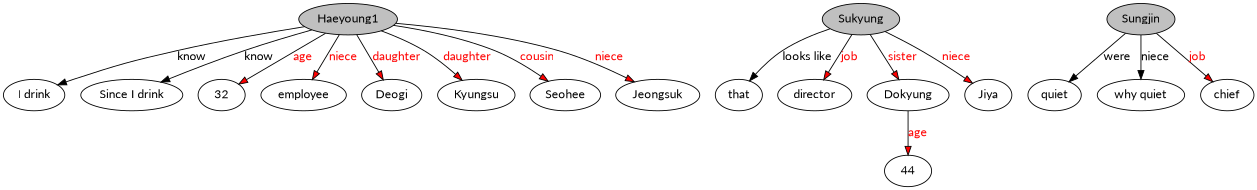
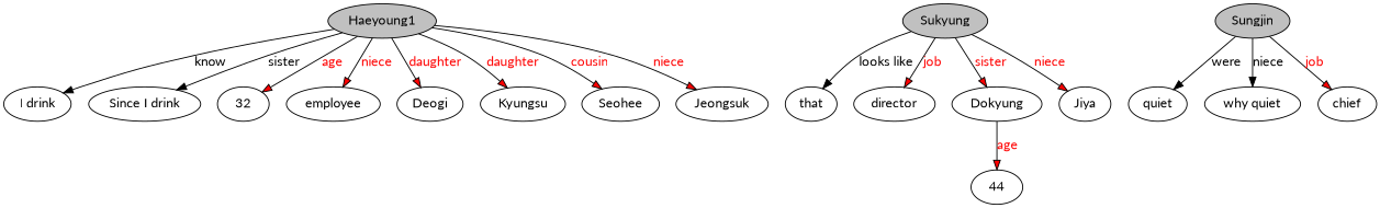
  digraph {
    fontname=Lato
    node [fontname=Lato]
    edge [fontname=Lato fillcolor=red fontcolor=red style=filled]
    n1 [fillcolor=gray label=Haeyoung1 style=filled]
    n2 [label="I drink"]
    n3 [label="Since I drink"]
    n4 [label=32]
    n5 [label=employee]
    n6 [label=Deogi]
    n7 [label=Kyungsu]
    n8 [label=Seohee]
    n9 [label=Jeongsuk]
    n10 [fillcolor=gray label=Sukyung style=filled]
    n11 [label=that]
    n12 [label=director]
    n13 [label=Dokyung]
    n14 [label=Jiya]
    n15 [label=44]
    n16 [fillcolor=gray label=Sungjin style=filled]
    n17 [label=quiet]
    n18 [label="why quiet"]
    n19 [label=chief]
    n1 -> n2 [label=know fillcolor="" fontcolor="" style=""]
-   n1 -> n3 [label=know fillcolor="" fontcolor="" style=""]
+   n1 -> n3 [label=sister fillcolor="" fontcolor="" style=""]
    n1 -> n4 [label=age]
    n1 -> n5 [label=niece]
    n1 -> n6 [label=daughter]
    n1 -> n7 [label=daughter]
    n1 -> n8 [label=cousin]
    n1 -> n9 [label=niece]
    n10 -> n11 [label="looks like" fillcolor="" fontcolor="" style=""]
    n10 -> n12 [label=job]
    n10 -> n13 [label=sister]
    n10 -> n14 [label=niece]
    n13 -> n15 [label=age]
    n16 -> n17 [label=were fillcolor="" fontcolor="" style=""]
    n16 -> n18 [label=niece fillcolor="" fontcolor="" style=""]
    n16 -> n19 [label=job]
  }
